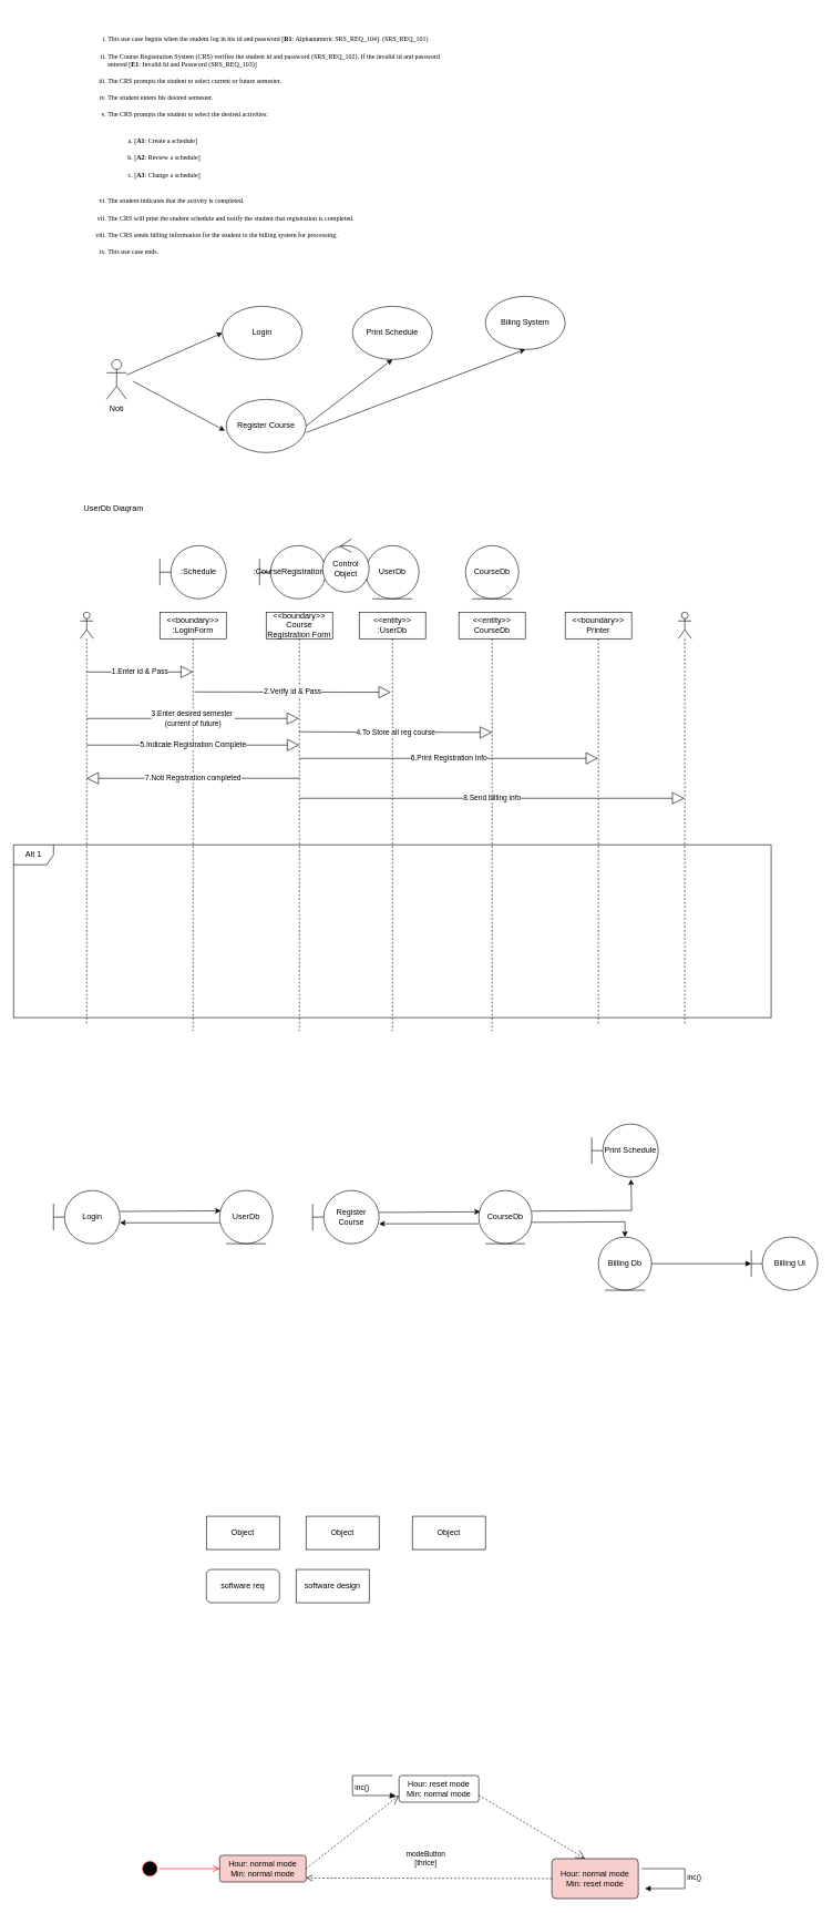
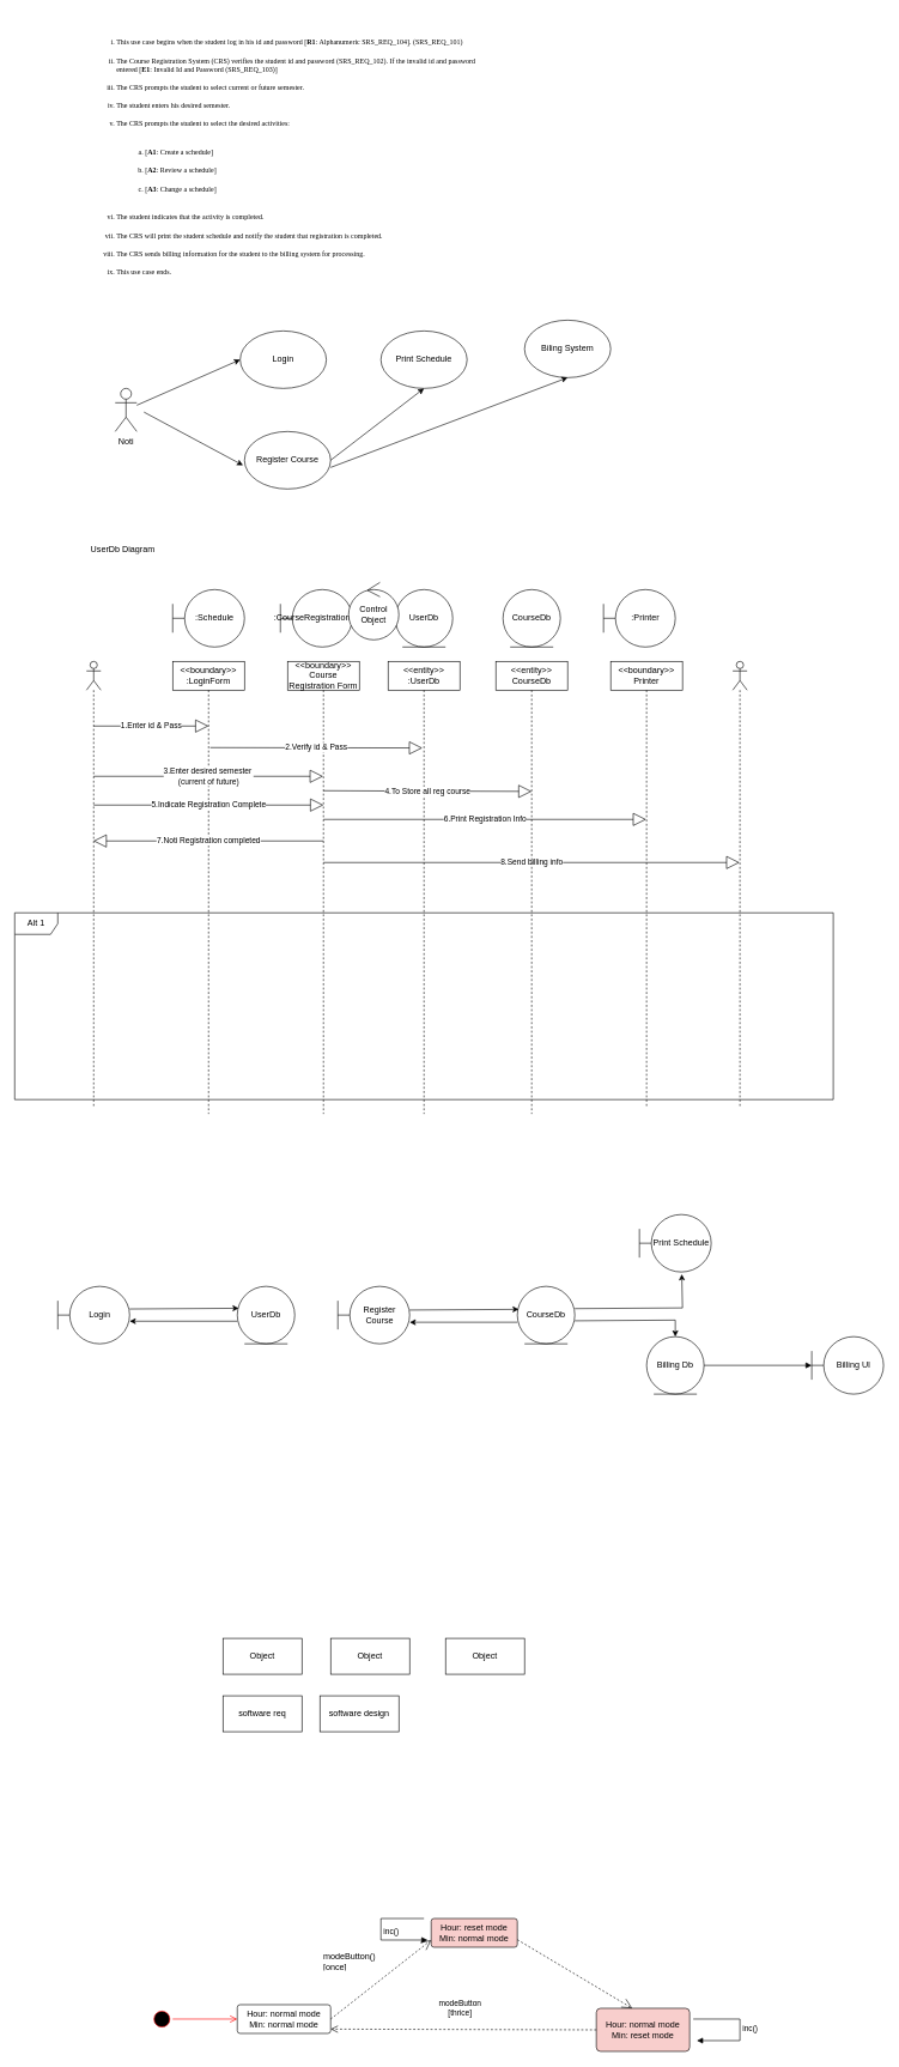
  <mxCell id="0" />
  <mxCell id="1" parent="0" />
  <mxCell id="2" value="&lt;ol style=&quot;list-style-type: lower-roman&quot;&gt;&#10;&lt;li style=&quot;margin: 0.0px 0.0px 0.0px 0.0px; font: 10.0px Verdana; color: #000000&quot;&gt;This use case begins when the student log in his id and password [&lt;b&gt;R1&lt;/b&gt;: Alphanumeric SRS_REQ_104]. (SRS_REQ_101)&lt;/li&gt;&#10;&lt;li style=&quot;margin: 0.0px 0.0px 0.0px 0.0px; font: 10.0px Verdana; color: #000000&quot;&gt;The Course Registration System (CRS) verifies the student id and password (SRS_REQ_102). If the invalid id and password entered [&lt;b&gt;E1&lt;/b&gt;: Invalid Id and Password (SRS_REQ_103)]&lt;/li&gt;&#10;&lt;li style=&quot;margin: 0.0px 0.0px 0.0px 0.0px; font: 10.0px Verdana; color: #000000&quot;&gt;The CRS prompts the student to select current or future semester.&lt;/li&gt;&#10;&lt;li style=&quot;margin: 0.0px 0.0px 0.0px 0.0px; font: 10.0px Verdana; color: #000000&quot;&gt;The student enters his desired semester.&lt;/li&gt;&#10;&lt;li style=&quot;margin: 0.0px 0.0px 0.0px 0.0px; font: 10.0px Verdana; color: #000000&quot;&gt;The CRS prompts the student to select the desired activities:&lt;/li&gt;&#10;&lt;ol style=&quot;list-style-type: lower-alpha&quot;&gt;&#10;&lt;li style=&quot;margin: 0.0px 0.0px 0.0px 0.0px; font: 10.0px Verdana; color: #000000&quot;&gt;[&lt;b&gt;A1&lt;/b&gt;: Create a schedule]&lt;/li&gt;&#10;&lt;li style=&quot;margin: 0.0px 0.0px 0.0px 0.0px; font: 10.0px Verdana; color: #000000&quot;&gt;[&lt;b&gt;A2&lt;/b&gt;: Review a schedule]&lt;/li&gt;&#10;&lt;li style=&quot;margin: 0.0px 0.0px 0.0px 0.0px; font: 10.0px Verdana; color: #000000&quot;&gt;[&lt;b&gt;A3&lt;/b&gt;: Change a schedule]&lt;/li&gt;&#10;&lt;/ol&gt;&#10;&lt;li style=&quot;margin: 0.0px 0.0px 0.0px 0.0px; font: 10.0px Verdana; color: #000000&quot;&gt;The student indicates that the activity is completed.&lt;/li&gt;&#10;&lt;li style=&quot;margin: 0.0px 0.0px 0.0px 0.0px; font: 10.0px Verdana; color: #000000&quot;&gt;The CRS will print the student schedule and notify the student that registration is completed.&lt;/li&gt;&#10;&lt;li style=&quot;margin: 0.0px 0.0px 0.0px 0.0px; font: 10.0px Verdana; color: #000000&quot;&gt;The CRS sends billing information for the student to the billing system for processing.&lt;/li&gt;&#10;&lt;li style=&quot;margin: 0.0px 0.0px 0.0px 0.0px; font: 10.0px Verdana; color: #000000&quot;&gt;This use case ends.&lt;/li&gt;&#10;&lt;/ol&gt;" style="text;whiteSpace=wrap;html=1;" vertex="1" parent="1"><mxGeometry x="120" width="560" height="430" as="geometry" y="20" /></mxCell>
  <mxCell id="3" value="Noti" style="shape=umlActor;verticalLabelPosition=bottom;verticalAlign=top;html=1;outlineConnect=0;" vertex="1" parent="1"><mxGeometry x="160" y="540" width="30" height="60" as="geometry" /></mxCell>
  <mxCell id="4" value="Login" style="ellipse;whiteSpace=wrap;html=1;" vertex="1" parent="1"><mxGeometry x="334" y="460" width="120" height="80" as="geometry" /></mxCell>
  <mxCell id="5" value="" style="endArrow=classic;html=1;rounded=0;entryX=0;entryY=0.5;entryDx=0;entryDy=0;" edge="1" parent="1" source="3" target="4"><mxGeometry width="50" height="50" relative="1" as="geometry"><mxPoint x="200" y="575" as="sourcePoint" /><mxPoint x="250" y="525" as="targetPoint" /></mxGeometry></mxCell>
  <mxCell id="6" value="Register Course" style="ellipse;whiteSpace=wrap;html=1;" vertex="1" parent="1"><mxGeometry x="340" y="600" width="120" height="80" as="geometry" /></mxCell>
  <mxCell id="7" value="" style="endArrow=classic;html=1;rounded=0;entryX=-0.017;entryY=0.588;entryDx=0;entryDy=0;entryPerimeter=0;" edge="1" parent="1" target="6"><mxGeometry width="50" height="50" relative="1" as="geometry"><mxPoint x="200" y="573" as="sourcePoint" /><mxPoint x="344" y="510" as="targetPoint" /></mxGeometry></mxCell>
  <mxCell id="8" value="Print Schedule" style="ellipse;whiteSpace=wrap;html=1;" vertex="1" parent="1"><mxGeometry x="530" y="460" width="120" height="80" as="geometry" /></mxCell>
  <mxCell id="9" value="Biling System" style="ellipse;whiteSpace=wrap;html=1;" vertex="1" parent="1"><mxGeometry x="730" y="445" width="120" height="80" as="geometry" /></mxCell>
  <mxCell id="10" value="" style="endArrow=classic;html=1;rounded=0;entryX=0.5;entryY=1;entryDx=0;entryDy=0;exitX=1;exitY=0.5;exitDx=0;exitDy=0;" edge="1" parent="1" source="6" target="8"><mxGeometry width="50" height="50" relative="1" as="geometry"><mxPoint x="420" y="653" as="sourcePoint" /><mxPoint x="564" y="590" as="targetPoint" /></mxGeometry></mxCell>
  <mxCell id="11" value="" style="endArrow=classic;html=1;rounded=0;entryX=0.5;entryY=1;entryDx=0;entryDy=0;exitX=1;exitY=0.625;exitDx=0;exitDy=0;exitPerimeter=0;" edge="1" parent="1" source="6" target="9"><mxGeometry width="50" height="50" relative="1" as="geometry"><mxPoint x="420" y="640" as="sourcePoint" /><mxPoint x="558" y="714" as="targetPoint" /></mxGeometry></mxCell>
  <mxCell id="12" value="Login" style="shape=umlBoundary;whiteSpace=wrap;html=1;" vertex="1" parent="1"><mxGeometry x="80" y="1790" width="100" height="80" as="geometry" /></mxCell>
  <mxCell id="13" value="Register Course" style="shape=umlBoundary;whiteSpace=wrap;html=1;" vertex="1" parent="1"><mxGeometry x="470" y="1790" width="100" height="80" as="geometry" /></mxCell>
  <mxCell id="14" value="UserDb" style="ellipse;shape=umlEntity;whiteSpace=wrap;html=1;" vertex="1" parent="1"><mxGeometry x="330" y="1790" width="80" height="80" as="geometry" /></mxCell>
  <mxCell id="15" value="CourseDb" style="ellipse;shape=umlEntity;whiteSpace=wrap;html=1;" vertex="1" parent="1"><mxGeometry x="720" y="1790" width="80" height="80" as="geometry" /></mxCell>
  <mxCell id="16" value="Print Schedule" style="shape=umlBoundary;whiteSpace=wrap;html=1;" vertex="1" parent="1"><mxGeometry x="890" y="1690" width="100" height="80" as="geometry" /></mxCell>
  <mxCell id="17" value="Billing Db" style="ellipse;shape=umlEntity;whiteSpace=wrap;html=1;" vertex="1" parent="1"><mxGeometry x="900" y="1860" width="80" height="80" as="geometry" /></mxCell>
  <mxCell id="18" value="Billing UI" style="shape=umlBoundary;whiteSpace=wrap;html=1;" vertex="1" parent="1"><mxGeometry x="1130" y="1860" width="100" height="80" as="geometry" /></mxCell>
  <mxCell id="19" value="" style="html=1;verticalAlign=bottom;endArrow=block;curved=0;rounded=0;" edge="1" parent="1"><mxGeometry width="80" relative="1" as="geometry"><mxPoint x="980" y="1900" as="sourcePoint" /><mxPoint x="1130" y="1900" as="targetPoint" /></mxGeometry></mxCell>
  <mxCell id="20" value="" style="endArrow=classic;html=1;rounded=0;entryX=0.025;entryY=0.4;entryDx=0;entryDy=0;entryPerimeter=0;" edge="1" parent="1" target="15"><mxGeometry width="50" height="50" relative="1" as="geometry"><mxPoint x="570" y="1823" as="sourcePoint" /><mxPoint x="714" y="1760" as="targetPoint" /></mxGeometry></mxCell>
  <mxCell id="21" value="" style="endArrow=classic;html=1;rounded=0;" edge="1" parent="1"><mxGeometry width="50" height="50" relative="1" as="geometry"><mxPoint x="720" y="1840" as="sourcePoint" /><mxPoint x="570" y="1840" as="targetPoint" /></mxGeometry></mxCell>
  <mxCell id="22" value="" style="endArrow=classic;html=1;rounded=0;entryX=0.025;entryY=0.4;entryDx=0;entryDy=0;entryPerimeter=0;" edge="1" parent="1"><mxGeometry width="50" height="50" relative="1" as="geometry"><mxPoint x="180" y="1821.5" as="sourcePoint" /><mxPoint x="332" y="1820.5" as="targetPoint" /></mxGeometry></mxCell>
  <mxCell id="23" value="" style="endArrow=classic;html=1;rounded=0;" edge="1" parent="1"><mxGeometry width="50" height="50" relative="1" as="geometry"><mxPoint x="330" y="1838.5" as="sourcePoint" /><mxPoint x="180" y="1838.5" as="targetPoint" /></mxGeometry></mxCell>
  <mxCell id="24" value="" style="endArrow=classic;html=1;rounded=0;entryX=0.59;entryY=1.038;entryDx=0;entryDy=0;entryPerimeter=0;" edge="1" parent="1" target="16"><mxGeometry width="50" height="50" relative="1" as="geometry"><mxPoint x="800" y="1821" as="sourcePoint" /><mxPoint x="952" y="1820" as="targetPoint" /><Array as="points"><mxPoint x="950" y="1820" /></Array></mxGeometry></mxCell>
  <mxCell id="25" value="" style="endArrow=classic;html=1;rounded=0;" edge="1" parent="1"><mxGeometry width="50" height="50" relative="1" as="geometry"><mxPoint x="800" y="1837.96" as="sourcePoint" /><mxPoint x="940" y="1860" as="targetPoint" /><Array as="points"><mxPoint x="940" y="1837" /></Array></mxGeometry></mxCell>
  <mxCell id="26" value="&amp;lt;&amp;lt;boundary&amp;gt;&amp;gt;&lt;br&gt;:LoginForm" style="shape=umlLifeline;perimeter=lifelinePerimeter;whiteSpace=wrap;html=1;container=1;dropTarget=0;collapsible=0;recursiveResize=0;outlineConnect=0;portConstraint=eastwest;newEdgeStyle={&quot;curved&quot;:0,&quot;rounded&quot;:0};" vertex="1" parent="1"><mxGeometry x="240" y="920" width="100" height="630" as="geometry" /></mxCell>
  <mxCell id="27" value="&amp;lt;&amp;lt;boundary&amp;gt;&amp;gt;&lt;br style=&quot;border-color: var(--border-color);&quot;&gt;Course Registration Form" style="shape=umlLifeline;perimeter=lifelinePerimeter;whiteSpace=wrap;html=1;container=1;dropTarget=0;collapsible=0;recursiveResize=0;outlineConnect=0;portConstraint=eastwest;newEdgeStyle={&quot;curved&quot;:0,&quot;rounded&quot;:0};" vertex="1" parent="1"><mxGeometry x="400" y="920" width="100" height="630" as="geometry" /></mxCell>
  <mxCell id="28" value="&amp;lt;&amp;lt;entity&amp;gt;&amp;gt;&lt;br&gt;:UserDb" style="shape=umlLifeline;perimeter=lifelinePerimeter;whiteSpace=wrap;html=1;container=1;dropTarget=0;collapsible=0;recursiveResize=0;outlineConnect=0;portConstraint=eastwest;newEdgeStyle={&quot;curved&quot;:0,&quot;rounded&quot;:0};" vertex="1" parent="1"><mxGeometry x="540" y="920" width="100" height="630" as="geometry" /></mxCell>
  <mxCell id="29" value="&amp;lt;&amp;lt;boundary&amp;gt;&amp;gt;&lt;br&gt;Printer" style="shape=umlLifeline;perimeter=lifelinePerimeter;whiteSpace=wrap;html=1;container=1;dropTarget=0;collapsible=0;recursiveResize=0;outlineConnect=0;portConstraint=eastwest;newEdgeStyle={&quot;curved&quot;:0,&quot;rounded&quot;:0};" vertex="1" parent="1"><mxGeometry x="850" y="920" width="100" height="620" as="geometry" /></mxCell>
  <mxCell id="30" value="1.Enter id &amp;amp; Pass" style="endArrow=block;endSize=16;endFill=0;html=1;rounded=0;" edge="1" parent="1"><mxGeometry width="160" relative="1" as="geometry"><mxPoint x="130" y="1010" as="sourcePoint" /><mxPoint x="290" y="1010" as="targetPoint" /></mxGeometry></mxCell>
  <mxCell id="31" value="2.Verify id &amp;amp; Pass" style="endArrow=block;endSize=16;endFill=0;html=1;rounded=0;" edge="1" parent="1"><mxGeometry width="160" relative="1" as="geometry"><mxPoint x="292.25" y="1040" as="sourcePoint" /><mxPoint x="587.75" y="1040.5" as="targetPoint" /><Array as="points" /></mxGeometry></mxCell>
  <mxCell id="32" value="3.Enter desired semester&amp;nbsp;&lt;br&gt;(current of future)" style="endArrow=block;endSize=16;endFill=0;html=1;rounded=0;" edge="1" parent="1" target="27"><mxGeometry width="160" relative="1" as="geometry"><mxPoint x="130" y="1080" as="sourcePoint" /><mxPoint x="290" y="1080" as="targetPoint" /></mxGeometry></mxCell>
  <mxCell id="33" value="5.Indicate Registration Complete" style="endArrow=block;endSize=16;endFill=0;html=1;rounded=0;" edge="1" parent="1"><mxGeometry width="160" relative="1" as="geometry"><mxPoint x="130" y="1120" as="sourcePoint" /><mxPoint x="450" y="1120" as="targetPoint" /></mxGeometry></mxCell>
  <mxCell id="34" value="6.Print Registration Info" style="endArrow=block;endSize=16;endFill=0;html=1;rounded=0;" edge="1" parent="1" target="29"><mxGeometry width="160" relative="1" as="geometry"><mxPoint x="450" y="1140" as="sourcePoint" /><mxPoint x="750" y="1140" as="targetPoint" /></mxGeometry></mxCell>
  <mxCell id="35" value="8.Send billing info" style="endArrow=block;endSize=16;endFill=0;html=1;rounded=0;" edge="1" parent="1"><mxGeometry width="160" relative="1" as="geometry"><mxPoint x="450" y="1200" as="sourcePoint" /><mxPoint x="1029.5" y="1200" as="targetPoint" /></mxGeometry></mxCell>
  <mxCell id="36" value="7.Noti Registration completed" style="endArrow=block;endSize=16;endFill=0;html=1;rounded=0;" edge="1" parent="1"><mxGeometry width="160" relative="1" as="geometry"><mxPoint x="450" y="1170" as="sourcePoint" /><mxPoint x="129.5" y="1170" as="targetPoint" /></mxGeometry></mxCell>
  <mxCell id="37" value="&amp;lt;&amp;lt;entity&amp;gt;&amp;gt;&lt;br&gt;CourseDb" style="shape=umlLifeline;perimeter=lifelinePerimeter;whiteSpace=wrap;html=1;container=1;dropTarget=0;collapsible=0;recursiveResize=0;outlineConnect=0;portConstraint=eastwest;newEdgeStyle={&quot;curved&quot;:0,&quot;rounded&quot;:0};" vertex="1" parent="1"><mxGeometry x="690" y="920" width="100" height="630" as="geometry" /></mxCell>
  <mxCell id="38" value="4.To Store all reg course" style="endArrow=block;endSize=16;endFill=0;html=1;rounded=0;" edge="1" parent="1"><mxGeometry width="160" relative="1" as="geometry"><mxPoint x="450" y="1100" as="sourcePoint" /><mxPoint x="740" y="1101" as="targetPoint" /><Array as="points"><mxPoint x="560" y="1100.5" /></Array></mxGeometry></mxCell>
  <mxCell id="39" value="Alt 1" style="shape=umlFrame;whiteSpace=wrap;html=1;pointerEvents=0;" vertex="1" parent="1"><mxGeometry x="20" y="1270" width="1140" height="260" as="geometry" /></mxCell>
  <mxCell id="40" value="Object" style="html=1;whiteSpace=wrap;" vertex="1" parent="1"><mxGeometry x="310" y="2280" width="110" height="50" as="geometry" /></mxCell>
  <mxCell id="41" value="Object" style="html=1;whiteSpace=wrap;" vertex="1" parent="1"><mxGeometry x="460" y="2280" width="110" height="50" as="geometry" /></mxCell>
  <mxCell id="42" value="Object" style="html=1;whiteSpace=wrap;" vertex="1" parent="1"><mxGeometry x="620" y="2280" width="110" height="50" as="geometry" /></mxCell>
- <mxCell id="43" value="software req" style="html=1;whiteSpace=wrap;rounded=1;" vertex="1" parent="1"><mxGeometry x="310" y="2360" width="110" height="50" as="geometry" /></mxCell>
+ <mxCell id="43" value="software req" style="html=1;whiteSpace=wrap;" vertex="1" parent="1"><mxGeometry x="310" y="2360" width="110" height="50" as="geometry" /></mxCell>
  <mxCell id="44" value="software design" style="html=1;whiteSpace=wrap;" vertex="1" parent="1"><mxGeometry x="445" y="2360" width="110" height="50" as="geometry" /></mxCell>
  <mxCell id="45" value="UserDb Diagram" style="text;strokeColor=none;fillColor=none;spacingLeft=4;spacingRight=4;overflow=hidden;rotatable=0;points=[[0,0.5],[1,0.5]];portConstraint=eastwest;fontSize=12;whiteSpace=wrap;html=1;" vertex="1" parent="1"><mxGeometry x="120" y="750" width="260" height="30" as="geometry" /></mxCell>
  <mxCell id="46" value=":Schedule" style="shape=umlBoundary;whiteSpace=wrap;html=1;" vertex="1" parent="1"><mxGeometry x="240" y="820" width="100" height="80" as="geometry" /></mxCell>
  <mxCell id="47" value=":CourseRegistrationForm" style="shape=umlBoundary;whiteSpace=wrap;html=1;" vertex="1" parent="1"><mxGeometry x="390" y="820" width="100" height="80" as="geometry" /></mxCell>
  <mxCell id="48" value="UserDb" style="ellipse;shape=umlEntity;whiteSpace=wrap;html=1;" vertex="1" parent="1"><mxGeometry x="550" y="820" width="80" height="80" as="geometry" /></mxCell>
  <mxCell id="49" value="CourseDb" style="ellipse;shape=umlEntity;whiteSpace=wrap;html=1;" vertex="1" parent="1"><mxGeometry x="700" y="820" width="80" height="80" as="geometry" /></mxCell>
+ <mxCell id="50" value=":Printer" style="shape=umlBoundary;whiteSpace=wrap;html=1;" vertex="1" parent="1"><mxGeometry x="840" y="820" width="100" height="80" as="geometry" /></mxCell>
  <mxCell id="51" value="Control Object" style="ellipse;shape=umlControl;whiteSpace=wrap;html=1;" vertex="1" parent="1"><mxGeometry x="485" y="810" width="70" height="80" as="geometry" /></mxCell>
  <mxCell id="52" value="" style="shape=umlLifeline;perimeter=lifelinePerimeter;whiteSpace=wrap;html=1;container=1;dropTarget=0;collapsible=0;recursiveResize=0;outlineConnect=0;portConstraint=eastwest;newEdgeStyle={&quot;curved&quot;:0,&quot;rounded&quot;:0};participant=umlActor;" vertex="1" parent="1"><mxGeometry x="120" y="920" width="20" height="620" as="geometry" /></mxCell>
  <mxCell id="53" value="" style="shape=umlLifeline;perimeter=lifelinePerimeter;whiteSpace=wrap;html=1;container=1;dropTarget=0;collapsible=0;recursiveResize=0;outlineConnect=0;portConstraint=eastwest;newEdgeStyle={&quot;curved&quot;:0,&quot;rounded&quot;:0};participant=umlActor;" vertex="1" parent="1"><mxGeometry x="1020" y="920" width="20" height="620" as="geometry" /></mxCell>
- <mxCell id="54" value="Hour: normal mode&lt;br&gt;Min: normal mode" style="rounded=1;arcSize=10;whiteSpace=wrap;html=1;align=center;fillColor=#f8cecc;" vertex="1" parent="1"><mxGeometry x="330" y="2790" width="130" height="40" as="geometry" /></mxCell>
- <mxCell id="55" value="Hour: reset mode&lt;br style=&quot;border-color: var(--border-color);&quot;&gt;Min: normal mode" style="rounded=1;arcSize=10;whiteSpace=wrap;html=1;align=center;" vertex="1" parent="1"><mxGeometry x="600" y="2670" width="120" height="40" as="geometry" /></mxCell>
+ <mxCell id="54" value="Hour: normal mode&lt;br&gt;Min: normal mode" style="rounded=1;arcSize=10;whiteSpace=wrap;html=1;align=center;" vertex="1" parent="1"><mxGeometry x="330" y="2790" width="130" height="40" as="geometry" /></mxCell>
+ <mxCell id="55" value="Hour: reset mode&lt;br style=&quot;border-color: var(--border-color);&quot;&gt;Min: normal mode" style="rounded=1;arcSize=10;whiteSpace=wrap;html=1;align=center;fillColor=#f8cecc;" vertex="1" parent="1"><mxGeometry x="600" y="2670" width="120" height="40" as="geometry" /></mxCell>
  <mxCell id="56" value="Hour: normal mode&lt;br style=&quot;border-color: var(--border-color);&quot;&gt;Min: reset mode" style="rounded=1;arcSize=10;whiteSpace=wrap;html=1;align=center;fillColor=#f8cecc;" vertex="1" parent="1"><mxGeometry x="830" y="2795" width="130" height="60" as="geometry" /></mxCell>
+ <mxCell id="57" value="modeButton()&lt;br&gt;[once]" style="text;strokeColor=none;fillColor=none;spacingLeft=4;spacingRight=4;overflow=hidden;rotatable=0;points=[[0,0.5],[1,0.5]];portConstraint=eastwest;fontSize=12;whiteSpace=wrap;html=1;" vertex="1" parent="1"><mxGeometry x="444" y="2710" width="86" height="30" as="geometry" /></mxCell>
  <mxCell id="58" value="" style="ellipse;html=1;shape=startState;fillColor=#000000;strokeColor=#ff0000;" vertex="1" parent="1"><mxGeometry x="210" y="2795" width="30" height="30" as="geometry" /></mxCell>
  <mxCell id="59" value="" style="edgeStyle=orthogonalEdgeStyle;html=1;verticalAlign=bottom;endArrow=open;endSize=8;strokeColor=#ff0000;rounded=0;entryX=0;entryY=0.5;entryDx=0;entryDy=0;" edge="1" source="58" parent="1" target="54"><mxGeometry relative="1" as="geometry"><mxPoint x="320" y="2795" as="targetPoint" /></mxGeometry></mxCell>
  <mxCell id="60" value="inc()" style="html=1;align=left;spacingLeft=2;endArrow=block;rounded=0;edgeStyle=orthogonalEdgeStyle;curved=0;rounded=0;" edge="1" parent="1"><mxGeometry relative="1" as="geometry"><mxPoint x="590" y="2670" as="sourcePoint" /><Array as="points"><mxPoint x="530" y="2670" /><mxPoint x="530" y="2700" /></Array><mxPoint x="595" y="2700" as="targetPoint" /></mxGeometry></mxCell>
  <mxCell id="61" value="inc()" style="html=1;align=left;spacingLeft=2;endArrow=block;rounded=0;edgeStyle=orthogonalEdgeStyle;curved=0;rounded=0;" edge="1" parent="1"><mxGeometry relative="1" as="geometry"><mxPoint x="965" y="2810" as="sourcePoint" /><Array as="points"><mxPoint x="1030" y="2810" /><mxPoint x="1030" y="2840" /></Array><mxPoint x="970" y="2840" as="targetPoint" /></mxGeometry></mxCell>
  <mxCell id="62" value="" style="endArrow=open;endSize=12;dashed=1;html=1;rounded=0;entryX=0;entryY=0.25;entryDx=0;entryDy=0;" edge="1" parent="1"><mxGeometry width="160" relative="1" as="geometry"><mxPoint x="720" y="2699.5" as="sourcePoint" /><mxPoint x="880" y="2795" as="targetPoint" /></mxGeometry></mxCell>
  <mxCell id="63" value="" style="endArrow=open;endSize=12;dashed=1;html=1;rounded=0;entryX=0;entryY=0.75;entryDx=0;entryDy=0;" edge="1" parent="1" target="55"><mxGeometry width="160" relative="1" as="geometry"><mxPoint x="460" y="2810" as="sourcePoint" /><mxPoint x="640" y="2820" as="targetPoint" /></mxGeometry></mxCell>
  <mxCell id="64" value="modeButton&lt;br&gt;[thrice]" style="html=1;verticalAlign=bottom;endArrow=open;dashed=1;endSize=8;curved=0;rounded=0;exitX=0;exitY=0.5;exitDx=0;exitDy=0;" edge="1" parent="1" source="56"><mxGeometry x="0.027" y="-14" relative="1" as="geometry"><mxPoint x="540" y="2824" as="sourcePoint" /><mxPoint x="460" y="2824" as="targetPoint" /><mxPoint as="offset" /></mxGeometry></mxCell>
